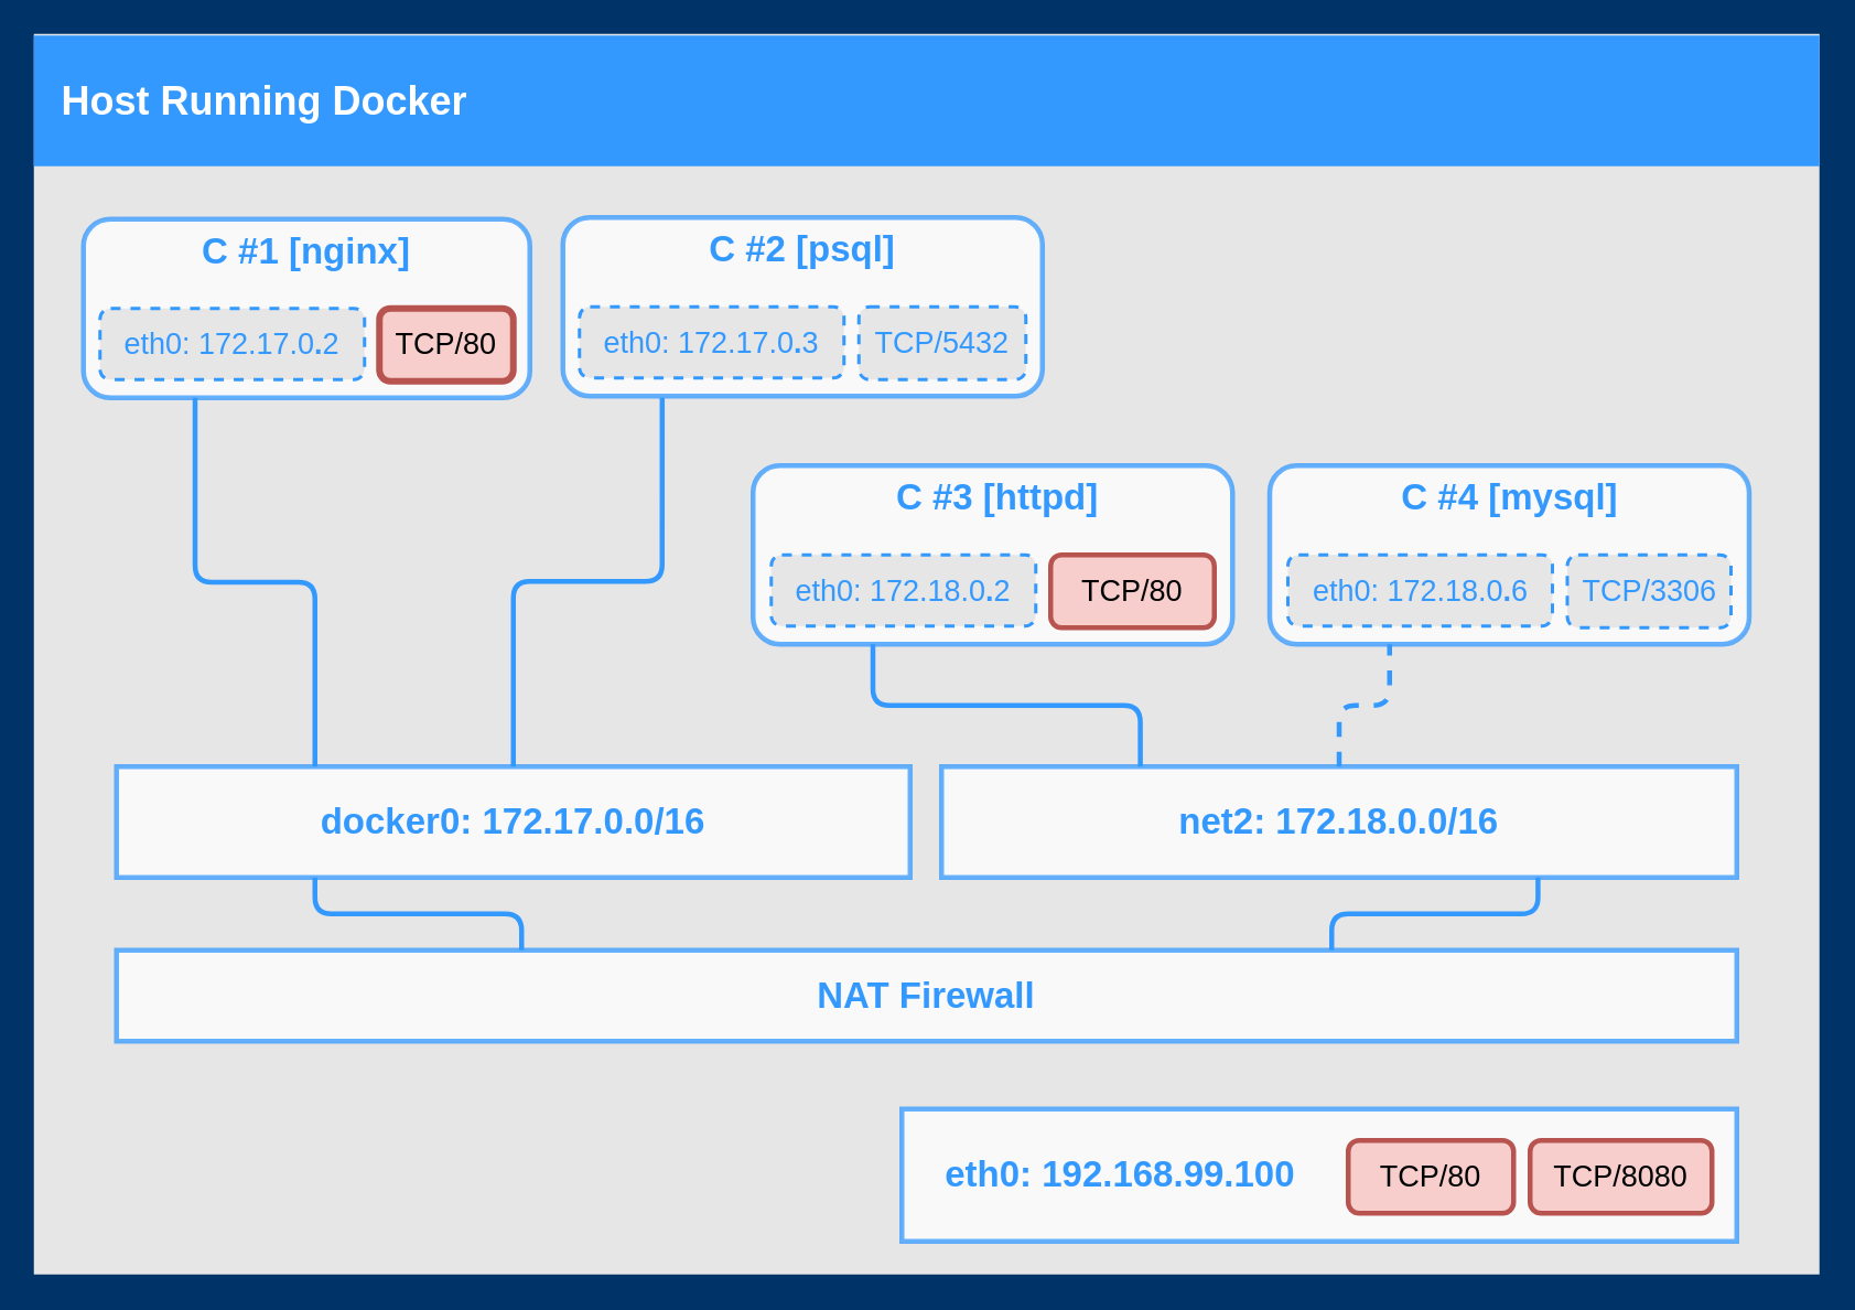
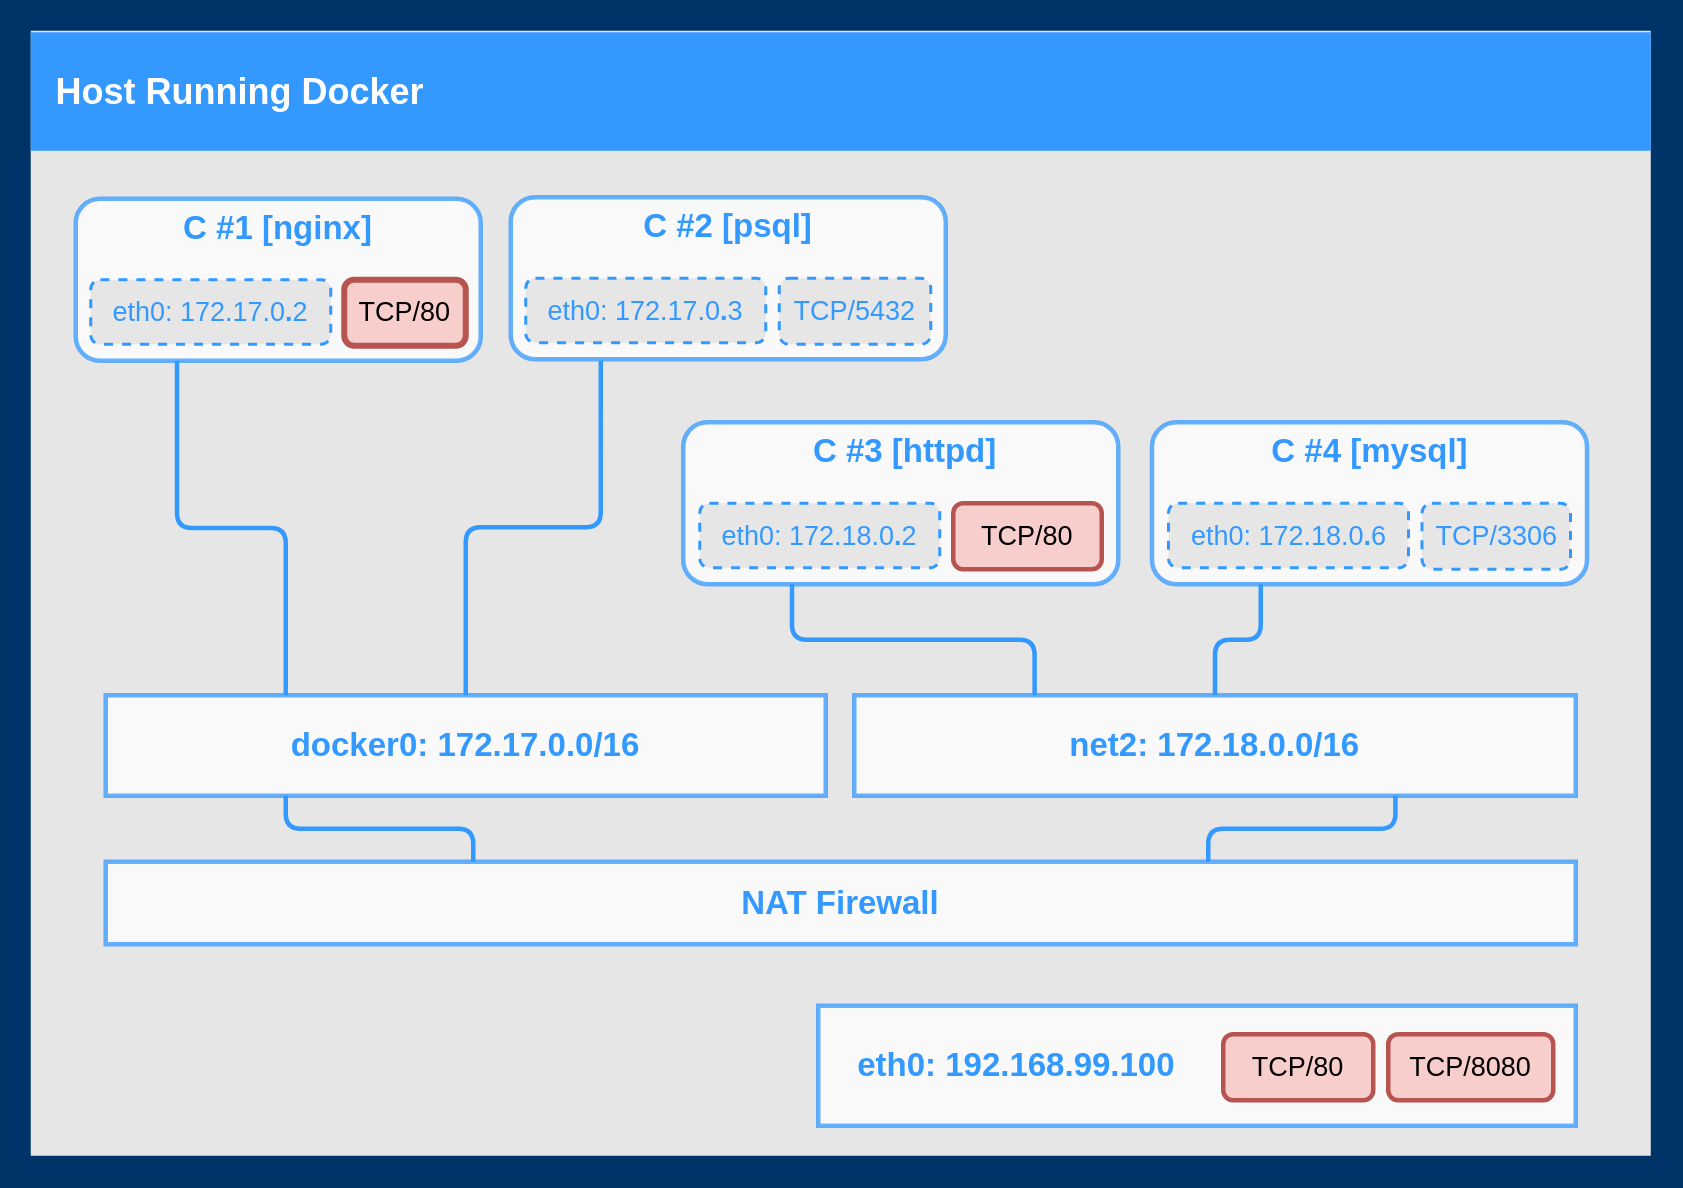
  <mxCell id="0" />
  <mxCell id="1" parent="0" />
  <mxCell id="2" value="" style="rounded=0;whiteSpace=wrap;html=1;dashed=1;strokeColor=none;strokeWidth=2;fillColor=#E6E6E6;fontFamily=Verdana;fontSize=12;fontColor=#00BEF2;verticalAlign=middle;" parent="1" vertex="1"><mxGeometry x="20" y="20" width="1080" height="750" as="geometry" /></mxCell>
  <mxCell id="3" value="Host Running Docker" style="whiteSpace=wrap;html=1;dashed=1;strokeColor=none;strokeWidth=2;fillColor=#3399FF;fontFamily=Helvetica;fontSize=24;fontColor=#FFFFFF;fontStyle=1;align=left;spacingLeft=15;" parent="1" vertex="1"><mxGeometry x="20" y="21" width="1080" height="79" as="geometry" /></mxCell>
  <mxCell id="4" value="&lt;font color=&quot;#3399FF&quot;&gt;C #1 [nginx]&lt;/font&gt;" style="rounded=1;whiteSpace=wrap;html=1;strokeColor=#3399FF;strokeWidth=3;fillColor=#FFFFFF;fontFamily=Helvetica;fontSize=22;fontColor=#FFB366;opacity=75;verticalAlign=top;fontStyle=1;align=center;" parent="1" vertex="1"><mxGeometry x="50" y="132" width="270" height="108" as="geometry" /></mxCell>
  <mxCell id="5" value="&lt;div&gt;&lt;font style=&quot;font-size: 18px&quot;&gt;eth0: 172.17.0&lt;b&gt;.&lt;/b&gt;2&lt;/font&gt;&lt;/div&gt;" style="rounded=1;whiteSpace=wrap;html=1;strokeColor=#3399FF;strokeWidth=2;fillColor=#E6E6E6;fontSize=18;fontColor=#3399FF;align=center;spacingLeft=0;dashed=1;verticalAlign=middle;" parent="1" vertex="1"><mxGeometry x="60" y="186" width="160" height="43" as="geometry" /></mxCell>
  <mxCell id="6" value="&lt;div align=&quot;left&quot;&gt;&amp;nbsp;&amp;nbsp;&amp;nbsp; eth0: 192.168.99.100&lt;/div&gt;" style="rounded=0;whiteSpace=wrap;html=1;strokeColor=#3399FF;strokeWidth=3;fillColor=#FFFFFF;fontFamily=Helvetica;fontSize=22;fontColor=#3399FF;opacity=75;verticalAlign=middle;fontStyle=1;align=left;spacingLeft=0;" parent="1" vertex="1"><mxGeometry x="545" y="670" width="505" height="80" as="geometry" /></mxCell>
  <mxCell id="7" value="NAT Firewall" style="rounded=0;whiteSpace=wrap;html=1;strokeColor=#3399FF;strokeWidth=3;fillColor=#FFFFFF;fontFamily=Helvetica;fontSize=22;fontColor=#3399FF;opacity=75;verticalAlign=middle;fontStyle=1;align=center;" parent="1" vertex="1"><mxGeometry x="70" y="574" width="980" height="55" as="geometry" /></mxCell>
  <mxCell id="8" value="net2: 172.18.0.0/16" style="rounded=0;whiteSpace=wrap;html=1;strokeColor=#3399FF;strokeWidth=3;fillColor=#FFFFFF;fontFamily=Helvetica;fontSize=22;fontColor=#3399FF;opacity=75;verticalAlign=middle;fontStyle=1;align=center;" parent="1" vertex="1"><mxGeometry x="569" y="463" width="481" height="67" as="geometry" /></mxCell>
  <mxCell id="9" value="&lt;font style=&quot;font-size: 18px&quot;&gt;TCP/&lt;/font&gt;&lt;font style=&quot;font-size: 18px&quot;&gt;80&lt;/font&gt;" style="rounded=1;whiteSpace=wrap;html=1;strokeColor=#b85450;strokeWidth=4;fillColor=#f8cecc;fontSize=18;align=center;spacingLeft=0;verticalAlign=middle;" parent="1" vertex="1"><mxGeometry x="229" y="186" width="81" height="44" as="geometry" /></mxCell>
  <mxCell id="10" value="docker0: 172.17.0.0/16" style="rounded=0;whiteSpace=wrap;html=1;strokeColor=#3399FF;strokeWidth=3;fillColor=#FFFFFF;fontFamily=Helvetica;fontSize=22;fontColor=#3399FF;opacity=75;verticalAlign=middle;fontStyle=1;align=center;" parent="1" vertex="1"><mxGeometry x="70" y="463" width="480" height="67" as="geometry" /></mxCell>
  <mxCell id="11" value="&lt;font color=&quot;#3399FF&quot;&gt;C #2 [psql]&lt;/font&gt;" style="rounded=1;whiteSpace=wrap;html=1;strokeColor=#3399FF;strokeWidth=3;fillColor=#FFFFFF;fontFamily=Helvetica;fontSize=22;fontColor=#FFB366;opacity=75;verticalAlign=top;fontStyle=1;align=center;" parent="1" vertex="1"><mxGeometry x="340" y="131" width="290" height="108" as="geometry" /></mxCell>
  <mxCell id="12" value="&lt;div&gt;&lt;font style=&quot;font-size: 18px&quot;&gt;eth0: 172.17.0&lt;b&gt;.&lt;/b&gt;3&lt;/font&gt;&lt;/div&gt;" style="rounded=1;whiteSpace=wrap;html=1;strokeColor=#3399FF;strokeWidth=2;fillColor=#E6E6E6;fontSize=18;fontColor=#3399FF;align=center;spacingLeft=0;dashed=1;verticalAlign=middle;" parent="1" vertex="1"><mxGeometry x="350" y="185" width="160" height="43" as="geometry" /></mxCell>
  <mxCell id="13" value="&lt;font style=&quot;font-size: 18px&quot;&gt;TCP/&lt;/font&gt;5432" style="rounded=1;whiteSpace=wrap;html=1;strokeColor=#3399FF;strokeWidth=2;fillColor=#E6E6E6;fontSize=18;fontColor=#3399FF;align=center;spacingLeft=0;dashed=1;verticalAlign=middle;" parent="1" vertex="1"><mxGeometry x="519" y="185" width="101" height="44" as="geometry" /></mxCell>
  <mxCell id="14" value="&lt;font color=&quot;#3399FF&quot;&gt;&amp;nbsp;C #3 [httpd]&lt;/font&gt;" style="rounded=1;whiteSpace=wrap;html=1;strokeColor=#3399FF;strokeWidth=3;fillColor=#FFFFFF;fontFamily=Helvetica;fontSize=22;fontColor=#FFB366;opacity=75;verticalAlign=top;fontStyle=1;align=center;" parent="1" vertex="1"><mxGeometry x="455" y="281" width="290" height="108" as="geometry" /></mxCell>
  <mxCell id="15" value="&lt;div&gt;&lt;font style=&quot;font-size: 18px&quot;&gt;eth0: 172.18.0&lt;b&gt;.&lt;/b&gt;2&lt;/font&gt;&lt;/div&gt;" style="rounded=1;whiteSpace=wrap;html=1;strokeColor=#3399FF;strokeWidth=2;fillColor=#E6E6E6;fontSize=18;fontColor=#3399FF;align=center;spacingLeft=0;dashed=1;verticalAlign=middle;" parent="1" vertex="1"><mxGeometry x="466" y="335" width="160" height="43" as="geometry" /></mxCell>
  <mxCell id="16" value="&lt;div&gt;&lt;font style=&quot;font-size: 18px&quot;&gt;TCP/&lt;/font&gt;&lt;font style=&quot;font-size: 18px&quot;&gt;80&lt;/font&gt;&lt;/div&gt;" style="rounded=1;whiteSpace=wrap;html=1;strokeColor=#b85450;strokeWidth=3;fillColor=#f8cecc;fontSize=18;align=center;spacingLeft=0;verticalAlign=middle;" parent="1" vertex="1"><mxGeometry x="635" y="335" width="99" height="44" as="geometry" /></mxCell>
  <mxCell id="17" value="" style="endArrow=none;startArrow=none;html=1;strokeColor=#3399FF;strokeWidth=3;fontSize=22;fontColor=#3399FF;entryX=0.25;entryY=1;entryDx=0;entryDy=0;exitX=0.25;exitY=0;exitDx=0;exitDy=0;edgeStyle=orthogonalEdgeStyle;startFill=0;endFill=0;" parent="1" source="10" target="4" edge="1"><mxGeometry width="50" height="50" relative="1" as="geometry"><mxPoint x="20" y="840" as="sourcePoint" /><mxPoint x="70" y="790" as="targetPoint" /></mxGeometry></mxCell>
  <mxCell id="18" value="" style="endArrow=none;startArrow=none;html=1;strokeColor=#3399FF;strokeWidth=3;fontSize=22;fontColor=#3399FF;entryX=0.207;entryY=1.009;entryDx=0;entryDy=0;entryPerimeter=0;exitX=0.5;exitY=0;exitDx=0;exitDy=0;edgeStyle=orthogonalEdgeStyle;startFill=0;endFill=0;" parent="1" source="10" target="11" edge="1"><mxGeometry width="50" height="50" relative="1" as="geometry"><mxPoint x="20" y="840" as="sourcePoint" /><mxPoint x="70" y="790" as="targetPoint" /></mxGeometry></mxCell>
  <mxCell id="19" value="&lt;font style=&quot;font-size: 18px&quot;&gt;TCP/&lt;/font&gt;&lt;font style=&quot;font-size: 18px&quot;&gt;8080&lt;/font&gt;" style="rounded=1;whiteSpace=wrap;html=1;strokeColor=#b85450;strokeWidth=3;fillColor=#f8cecc;fontSize=18;align=center;spacingLeft=0;verticalAlign=middle;" parent="1" vertex="1"><mxGeometry x="925" y="689" width="110" height="44" as="geometry" /></mxCell>
  <mxCell id="20" value="&lt;font style=&quot;font-size: 18px&quot;&gt;TCP/&lt;/font&gt;&lt;font style=&quot;font-size: 18px&quot;&gt;80&lt;/font&gt;" style="rounded=1;whiteSpace=wrap;html=1;strokeColor=#b85450;strokeWidth=3;fillColor=#f8cecc;fontSize=18;align=center;spacingLeft=0;verticalAlign=middle;" parent="1" vertex="1"><mxGeometry x="815" y="689" width="100" height="44" as="geometry" /></mxCell>
  <mxCell id="21" value="&lt;font color=&quot;#3399FF&quot;&gt;C #4 [mysql]&lt;/font&gt;" style="rounded=1;whiteSpace=wrap;html=1;strokeColor=#3399FF;strokeWidth=3;fillColor=#FFFFFF;fontFamily=Helvetica;fontSize=22;fontColor=#FFB366;opacity=75;verticalAlign=top;fontStyle=1;align=center;" parent="1" vertex="1"><mxGeometry x="767.5" y="281" width="290" height="108" as="geometry" /></mxCell>
  <mxCell id="22" value="&lt;div&gt;&lt;font style=&quot;font-size: 18px&quot;&gt;eth0: 172.18.0&lt;b&gt;.&lt;/b&gt;6&lt;/font&gt;&lt;/div&gt;" style="rounded=1;whiteSpace=wrap;html=1;strokeColor=#3399FF;strokeWidth=2;fillColor=#E6E6E6;fontSize=18;fontColor=#3399FF;align=center;spacingLeft=0;dashed=1;verticalAlign=middle;" parent="1" vertex="1"><mxGeometry x="778.5" y="335" width="160" height="43" as="geometry" /></mxCell>
  <mxCell id="23" value="&lt;font style=&quot;font-size: 18px&quot;&gt;TCP/&lt;/font&gt;&lt;font style=&quot;font-size: 18px&quot;&gt;3306&lt;/font&gt;" style="rounded=1;whiteSpace=wrap;html=1;strokeColor=#3399FF;strokeWidth=2;fillColor=#E6E6E6;fontSize=18;fontColor=#3399FF;align=center;spacingLeft=0;dashed=1;verticalAlign=middle;" parent="1" vertex="1"><mxGeometry x="947.5" y="335" width="99" height="44" as="geometry" /></mxCell>
  <mxCell id="24" value="" style="endArrow=none;startArrow=none;html=1;strokeColor=#3399FF;strokeWidth=3;fontSize=22;fontColor=#3399FF;entryX=0.25;entryY=1;entryDx=0;entryDy=0;exitX=0.25;exitY=0;exitDx=0;exitDy=0;edgeStyle=orthogonalEdgeStyle;startFill=0;endFill=0;" parent="1" source="8" target="14" edge="1"><mxGeometry width="50" height="50" relative="1" as="geometry"><mxPoint x="20" y="840" as="sourcePoint" /><mxPoint x="70" y="790" as="targetPoint" /></mxGeometry></mxCell>
- <mxCell id="25" value="" style="endArrow=none;startArrow=none;html=1;strokeColor=#3399FF;strokeWidth=3;fontSize=22;fontColor=#3399FF;entryX=0.25;entryY=1;entryDx=0;entryDy=0;exitX=0.5;exitY=0;exitDx=0;exitDy=0;edgeStyle=orthogonalEdgeStyle;startFill=0;endFill=0;dashed=1;" parent="1" source="8" target="21" edge="1"><mxGeometry width="50" height="50" relative="1" as="geometry"><mxPoint x="20" y="840" as="sourcePoint" /><mxPoint x="70" y="790" as="targetPoint" /></mxGeometry></mxCell>
+ <mxCell id="25" value="" style="endArrow=none;startArrow=none;html=1;strokeColor=#3399FF;strokeWidth=3;fontSize=22;fontColor=#3399FF;entryX=0.25;entryY=1;entryDx=0;entryDy=0;exitX=0.5;exitY=0;exitDx=0;exitDy=0;edgeStyle=orthogonalEdgeStyle;startFill=0;endFill=0;" parent="1" source="8" target="21" edge="1"><mxGeometry width="50" height="50" relative="1" as="geometry"><mxPoint x="20" y="840" as="sourcePoint" /><mxPoint x="70" y="790" as="targetPoint" /></mxGeometry></mxCell>
  <mxCell id="26" value="" style="endArrow=none;startArrow=none;html=1;strokeColor=#3399FF;strokeWidth=3;fontSize=22;fontColor=#3399FF;entryX=0.25;entryY=1;entryDx=0;entryDy=0;exitX=0.25;exitY=0;exitDx=0;exitDy=0;edgeStyle=orthogonalEdgeStyle;startFill=0;endFill=0;" parent="1" source="7" target="10" edge="1"><mxGeometry width="50" height="50" relative="1" as="geometry"><mxPoint x="20" y="840" as="sourcePoint" /><mxPoint x="70" y="790" as="targetPoint" /></mxGeometry></mxCell>
  <mxCell id="27" value="" style="endArrow=none;html=1;strokeColor=#3399FF;strokeWidth=3;fontSize=22;fontColor=#3399FF;entryX=0.75;entryY=1;entryDx=0;entryDy=0;exitX=0.75;exitY=0;exitDx=0;exitDy=0;edgeStyle=orthogonalEdgeStyle;" parent="1" source="7" target="8" edge="1"><mxGeometry width="50" height="50" relative="1" as="geometry"><mxPoint x="20" y="840" as="sourcePoint" /><mxPoint x="70" y="790" as="targetPoint" /></mxGeometry></mxCell>
